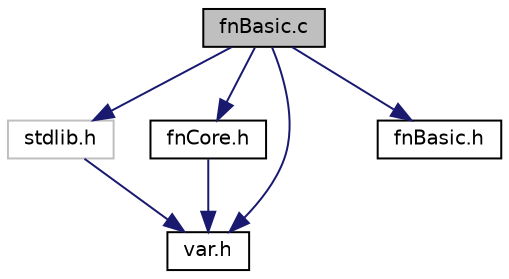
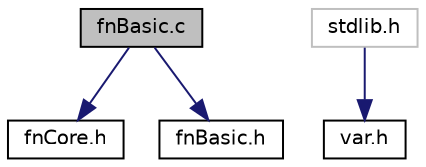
  digraph {
    node [color=black fillcolor=white fontname=Helvetica fontsize=10 shape=record style=filled]
    edge [color=midnightblue fontname=Helvetica fontsize=10 labelfontname=Helvetica labelfontsize=10 style=solid]
    n1 [fillcolor=grey75 fontcolor=black height=0.2 label="fnBasic.c" width=0.4]
    n2 [color=grey75 height=0.2 label="stdlib.h" width=0.4]
    n3 [height=0.2 label="fnCore.h" width=0.4]
    n4 [height=0.2 label="var.h" width=0.4]
    n5 [height=0.2 label="fnBasic.h" width=0.4]
-   n1 -> n2
    n1 -> n3
-   n1 -> n4
    n1 -> n5
    n2 -> n4
-   n3 -> n4
  }
